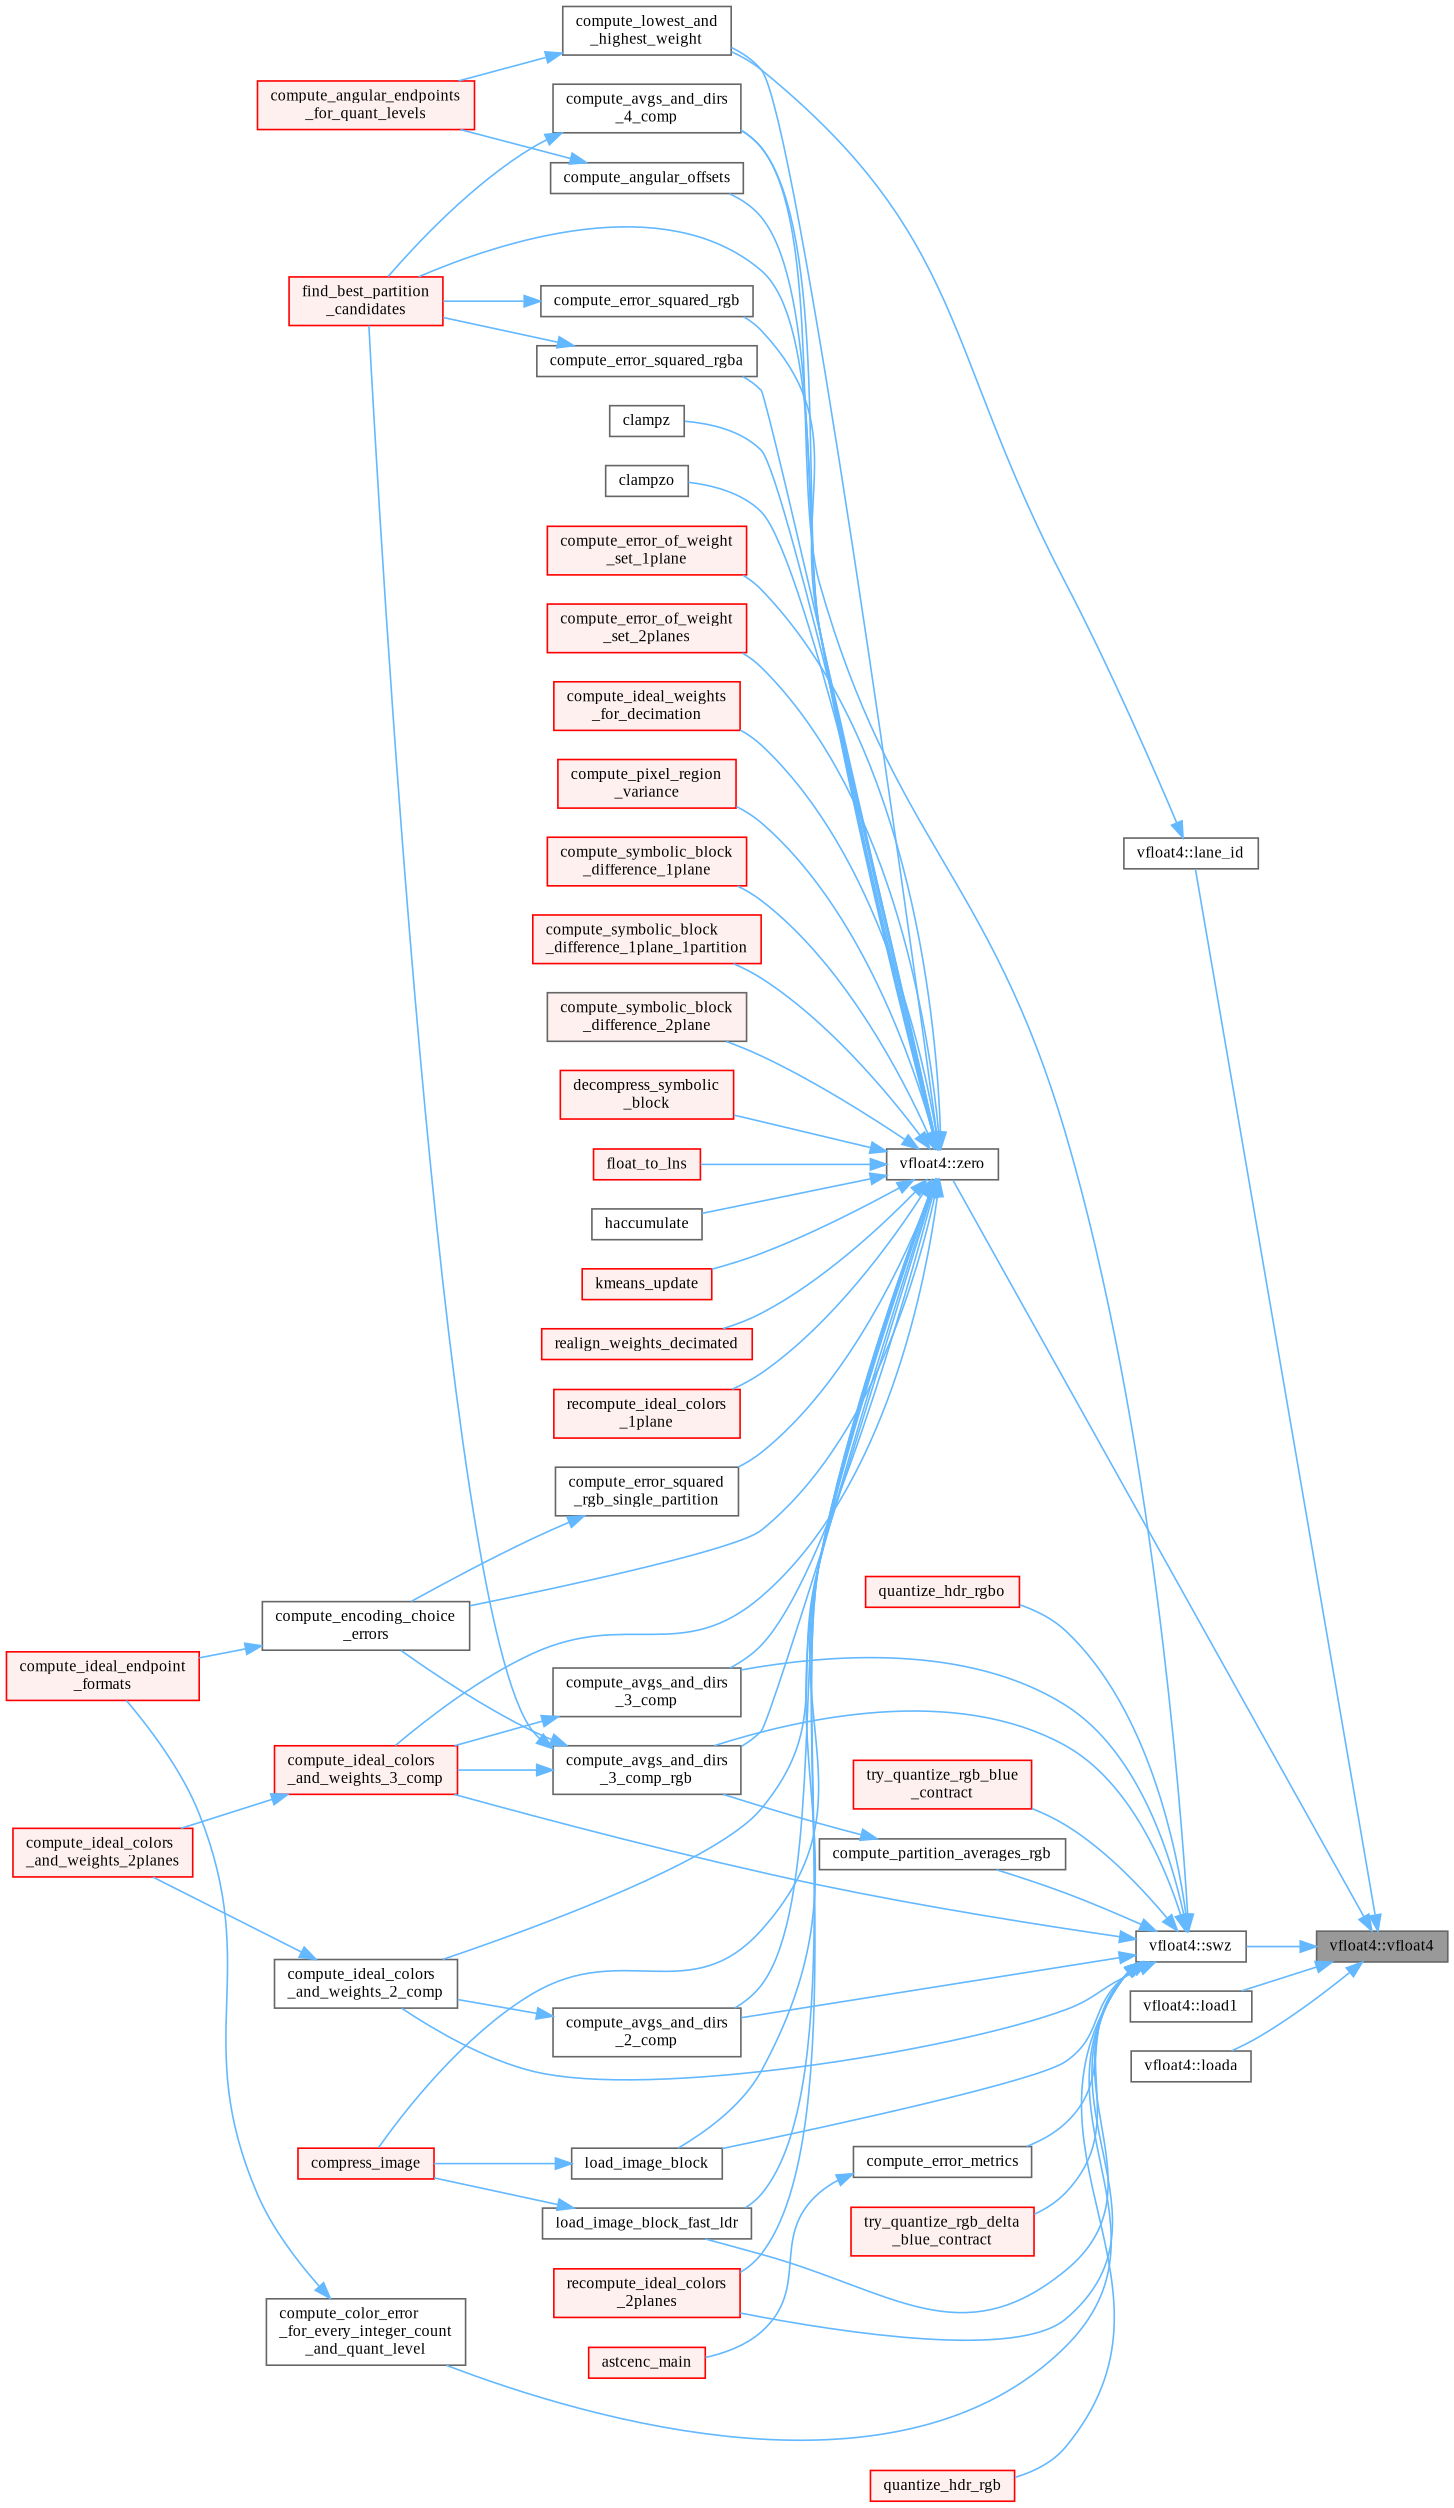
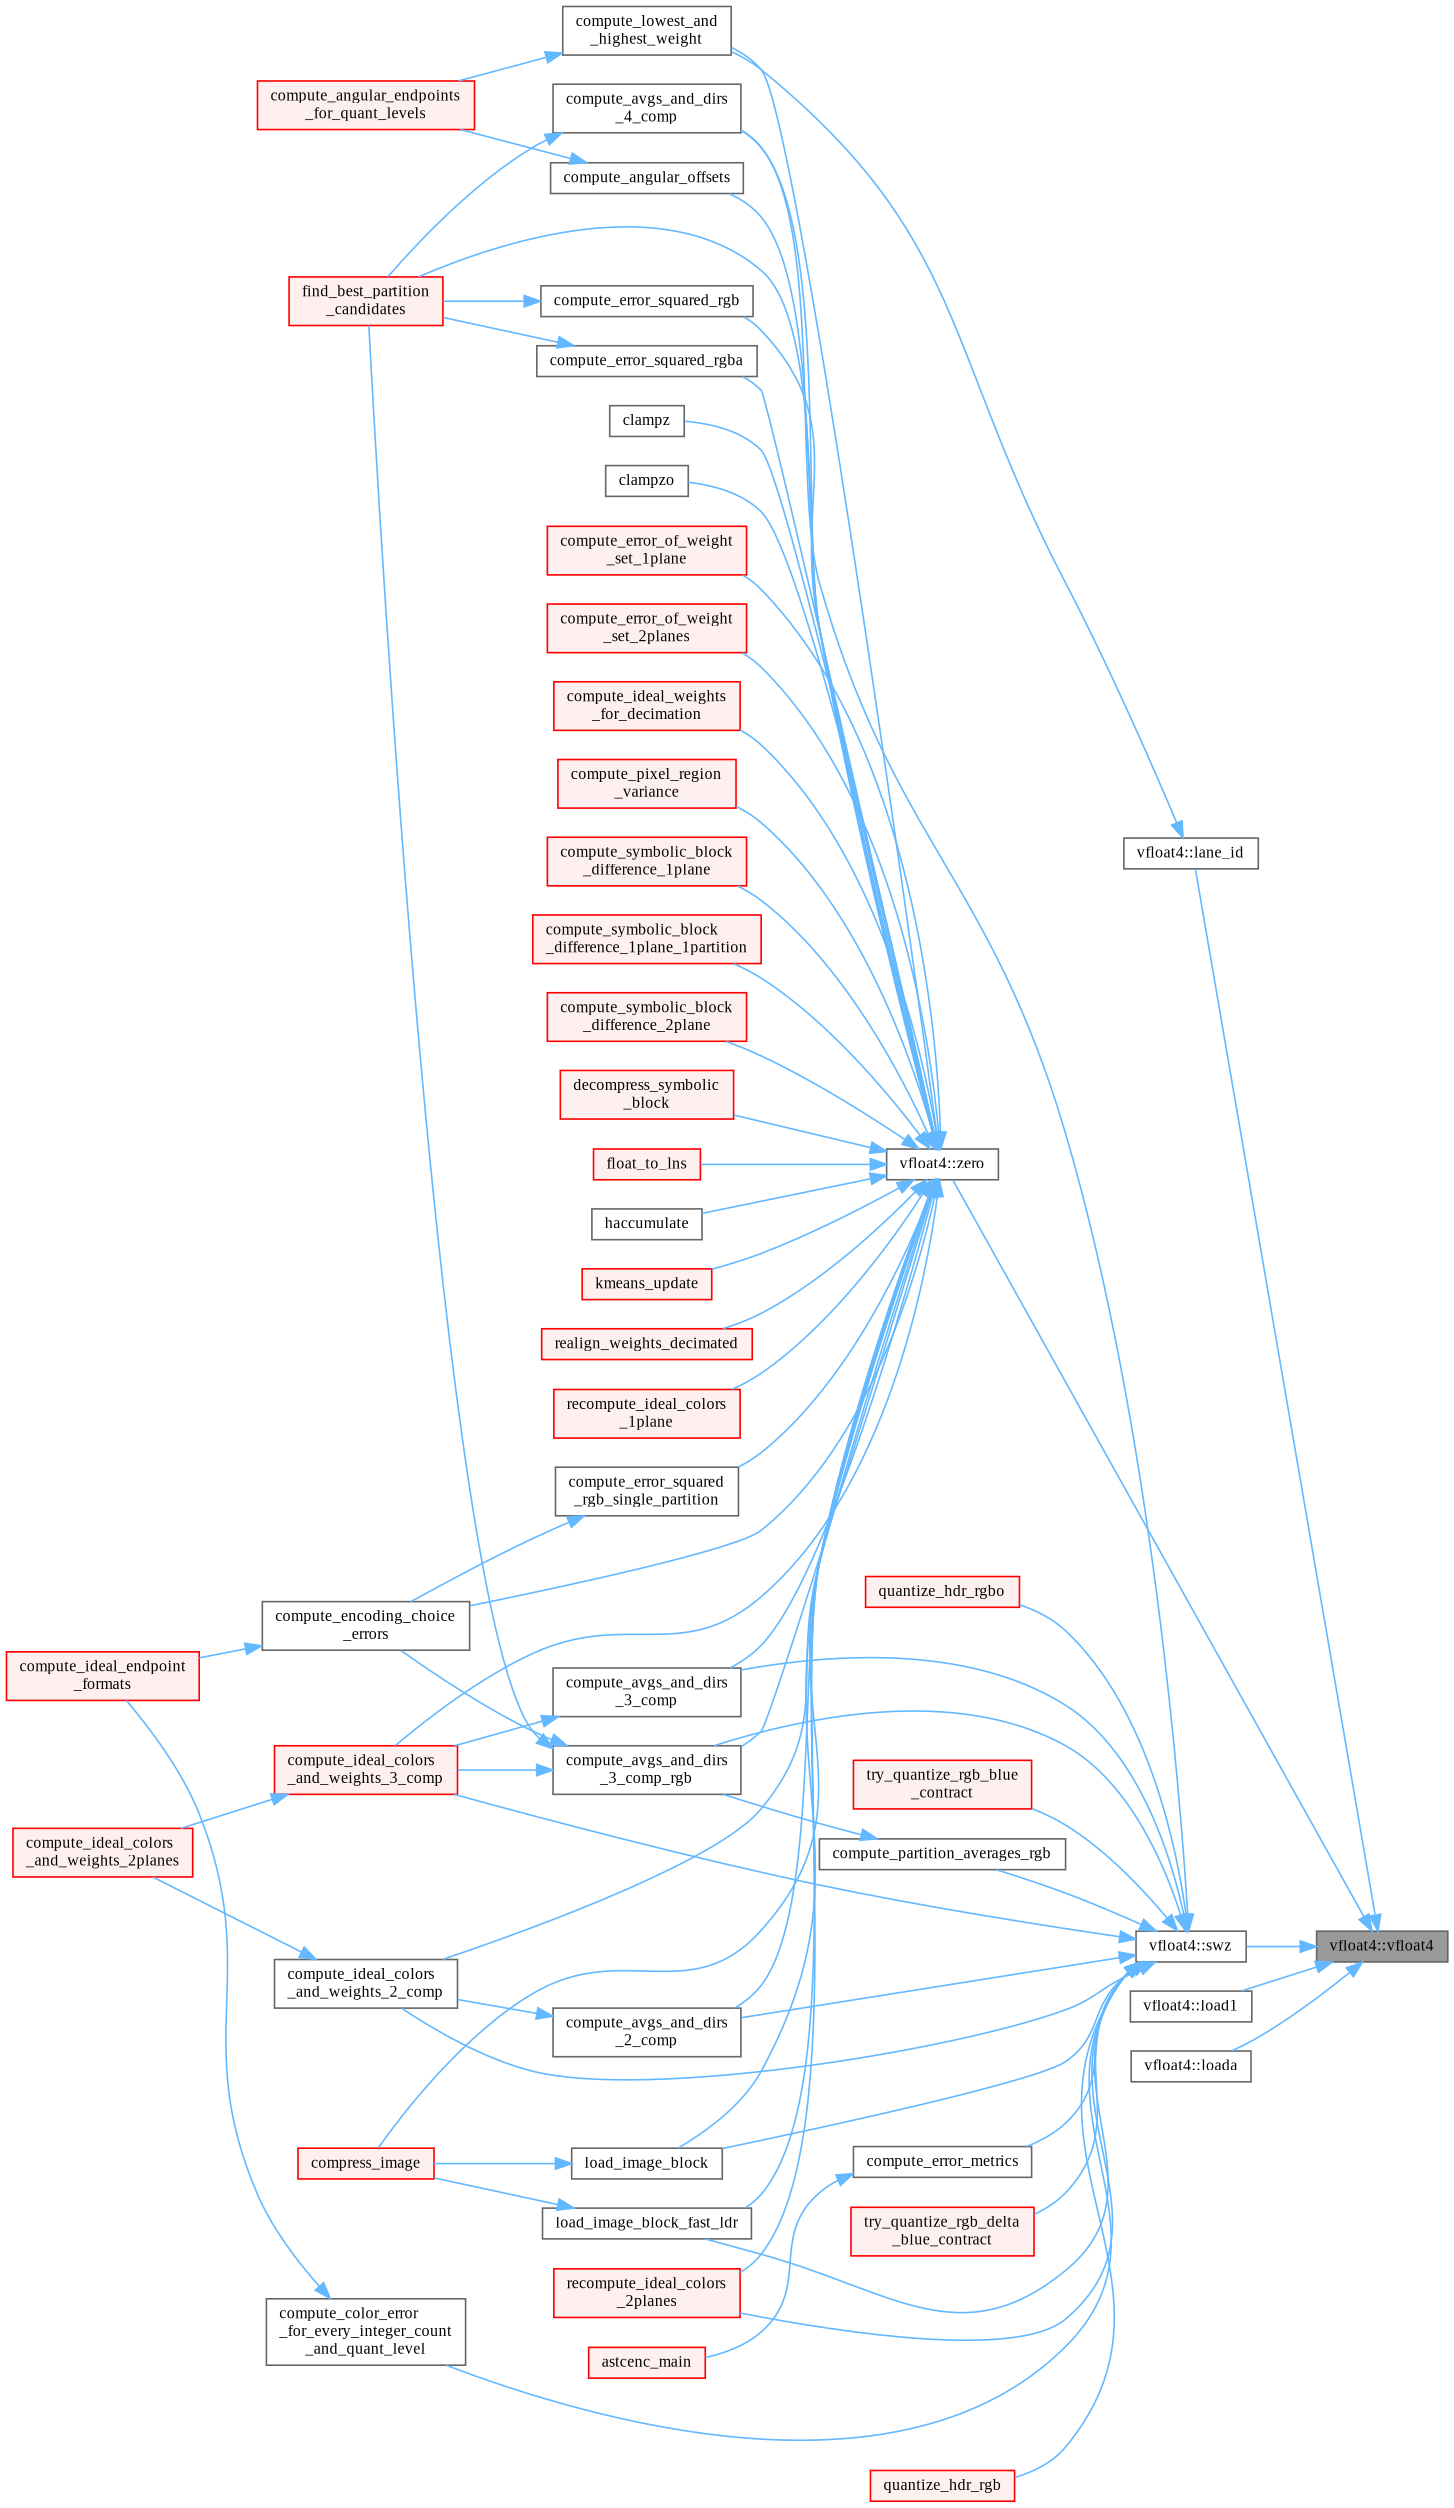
  digraph {
    fontname="Liberation Serif"
    rankdir=RL
    node [color=grey40 fillcolor=white fontname="Liberation Serif" fontsize=10 shape=box style=filled]
    edge [color=steelblue1 dir=back fontname="Liberation Serif" fontsize=10 labelfontname=Helvetica labelfontsize=10 style=solid]
    n1 [color=gray40 fillcolor=grey60 fontcolor=black height=0.2 label="vfloat4::vfloat4" width=0.4]
    n2 [height=0.2 label="vfloat4::lane_id" width=0.4]
    n3 [height=0.2 label="vfloat4::load1" width=0.4]
    n4 [height=0.2 label="vfloat4::loada" width=0.4]
    n5 [height=0.2 label="vfloat4::swz" width=0.4]
    n6 [height=0.2 label="vfloat4::zero" width=0.4]
    n7 [height=0.2 label="compute_lowest_and\l_highest_weight" width=0.4]
    n8 [height=0.2 label="compute_avgs_and_dirs\l_2_comp" width=0.4]
    n9 [height=0.2 label="compute_ideal_colors\l_and_weights_2_comp" width=0.4]
    n10 [height=0.2 label="compute_avgs_and_dirs\l_3_comp" width=0.4]
    n11 [color=red fillcolor="#FFF0F0" height=0.2 label="compute_ideal_colors\l_and_weights_3_comp" width=0.4]
    n12 [height=0.2 label="compute_avgs_and_dirs\l_3_comp_rgb" width=0.4]
    n13 [height=0.2 label="compute_avgs_and_dirs\l_4_comp" width=0.4]
    n14 [height=0.2 label="compute_color_error\l_for_every_integer_count\l_and_quant_level" width=0.4]
    n15 [height=0.2 label=compute_error_metrics width=0.4]
    n16 [height=0.2 label=compute_partition_averages_rgb width=0.4]
    n17 [height=0.2 label=load_image_block width=0.4]
    n18 [height=0.2 label=load_image_block_fast_ldr width=0.4]
    n19 [color=red fillcolor="#FFF0F0" height=0.2 label=quantize_hdr_rgb width=0.4]
    n20 [color=red fillcolor="#FFF0F0" height=0.2 label=quantize_hdr_rgbo width=0.4]
    n21 [color=red fillcolor="#FFF0F0" height=0.2 label="recompute_ideal_colors\l_2planes" width=0.4]
    n22 [color=red fillcolor="#FFF0F0" height=0.2 label="try_quantize_rgb_blue\l_contract" width=0.4]
    n23 [color=red fillcolor="#FFF0F0" height=0.2 label="try_quantize_rgb_delta\l_blue_contract" width=0.4]
    n24 [height=0.2 label="compute_encoding_choice\l_errors" width=0.4]
    n25 [color=red fillcolor="#FFF0F0" height=0.2 label="find_best_partition\l_candidates" width=0.4]
    n26 [color=red fillcolor="#FFF0F0" height=0.2 label=compress_image width=0.4]
    n27 [height=0.2 label=clampz width=0.4]
    n28 [height=0.2 label=clampzo width=0.4]
    n29 [height=0.2 label=compute_angular_offsets width=0.4]
    n30 [color=red fillcolor="#FFF0F0" height=0.2 label="compute_error_of_weight\l_set_1plane" width=0.4]
    n31 [color=red fillcolor="#FFF0F0" height=0.2 label="compute_error_of_weight\l_set_2planes" width=0.4]
    n32 [height=0.2 label=compute_error_squared_rgb width=0.4]
    n33 [height=0.2 label="compute_error_squared\l_rgb_single_partition" width=0.4]
    n34 [height=0.2 label=compute_error_squared_rgba width=0.4]
    n35 [color=red fillcolor="#FFF0F0" height=0.2 label="compute_ideal_weights\l_for_decimation" width=0.4]
    n36 [color=red fillcolor="#FFF0F0" height=0.2 label="compute_pixel_region\l_variance" width=0.4]
    n37 [color=red fillcolor="#FFF0F0" height=0.2 label="compute_symbolic_block\l_difference_1plane" width=0.4]
    n38 [color=red fillcolor="#FFF0F0" height=0.2 label="compute_symbolic_block\l_difference_1plane_1partition" width=0.4]
-   n39 [fillcolor="#FFF0F0" height=0.2 label="compute_symbolic_block\l_difference_2plane" width=0.4]
+   n39 [color=red fillcolor="#FFF0F0" height=0.2 label="compute_symbolic_block\l_difference_2plane" width=0.4]
    n40 [color=red fillcolor="#FFF0F0" height=0.2 label="decompress_symbolic\l_block" width=0.4]
    n41 [color=red fillcolor="#FFF0F0" height=0.2 label=float_to_lns width=0.4]
    n42 [height=0.2 label=haccumulate width=0.4]
    n43 [color=red fillcolor="#FFF0F0" height=0.2 label=kmeans_update width=0.4]
    n44 [color=red fillcolor="#FFF0F0" height=0.2 label=realign_weights_decimated width=0.4]
    n45 [color=red fillcolor="#FFF0F0" height=0.2 label="recompute_ideal_colors\l_1plane" width=0.4]
    n46 [color=red fillcolor="#FFF0F0" height=0.2 label="compute_angular_endpoints\l_for_quant_levels" width=0.4]
    n47 [color=red fillcolor="#FFF0F0" height=0.2 label="compute_ideal_colors\l_and_weights_2planes" width=0.4]
    n48 [color=red fillcolor="#FFF0F0" height=0.2 label="compute_ideal_endpoint\l_formats" width=0.4]
    n49 [color=red fillcolor="#FFF0F0" height=0.2 label=astcenc_main width=0.4]
    n1 -> n2
    n1 -> n3
    n1 -> n4
    n1 -> n5
    n1 -> n6
    n2 -> n7
    n5 -> n8
    n5 -> n9
    n5 -> n10
    n5 -> n11
    n5 -> n12
    n5 -> n13
    n5 -> n14
    n5 -> n15
    n5 -> n16
    n5 -> n17
    n5 -> n18
    n5 -> n19
    n5 -> n20
    n5 -> n21
    n5 -> n22
    n5 -> n23
    n6 -> n7
    n6 -> n8
    n6 -> n9
    n6 -> n10
    n6 -> n11
    n6 -> n12
    n6 -> n13
    n6 -> n17
    n6 -> n18
    n6 -> n21
    n6 -> n24
    n6 -> n25
    n6 -> n26
    n6 -> n27
    n6 -> n28
    n6 -> n29
    n6 -> n30
    n6 -> n31
    n6 -> n32
    n6 -> n33
    n6 -> n34
    n6 -> n35
    n6 -> n36
    n6 -> n37
    n6 -> n38
    n6 -> n39
    n6 -> n40
    n6 -> n41
    n6 -> n42
    n6 -> n43
    n6 -> n44
    n6 -> n45
    n7 -> n46
    n8 -> n9
    n9 -> n47
    n10 -> n11
    n11 -> n47
    n12 -> n11
    n12 -> n24
    n12 -> n25
    n13 -> n25
    n14 -> n48
    n15 -> n49
    n16 -> n12
    n17 -> n26
    n18 -> n26
    n24 -> n48
    n29 -> n46
    n32 -> n25
    n33 -> n24
    n34 -> n25
  }
